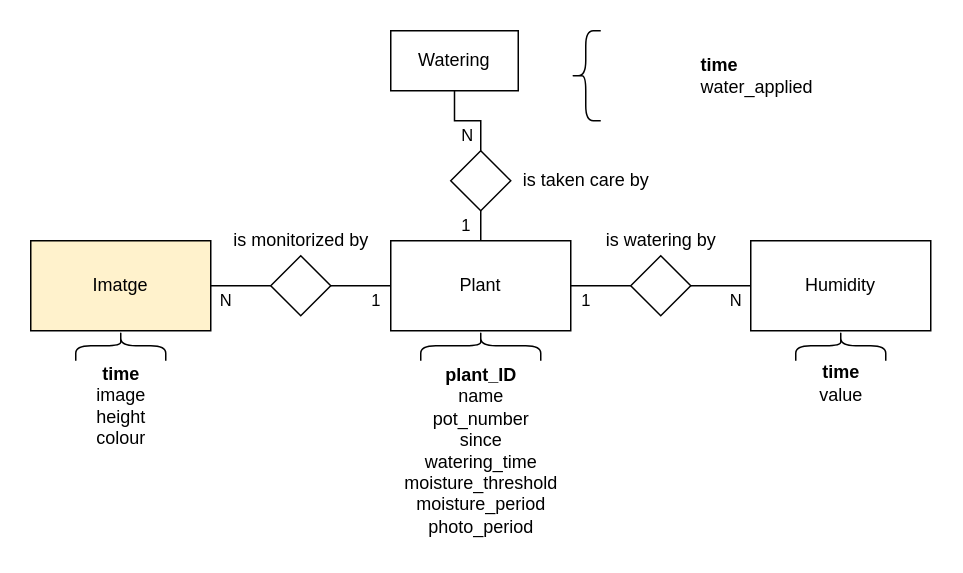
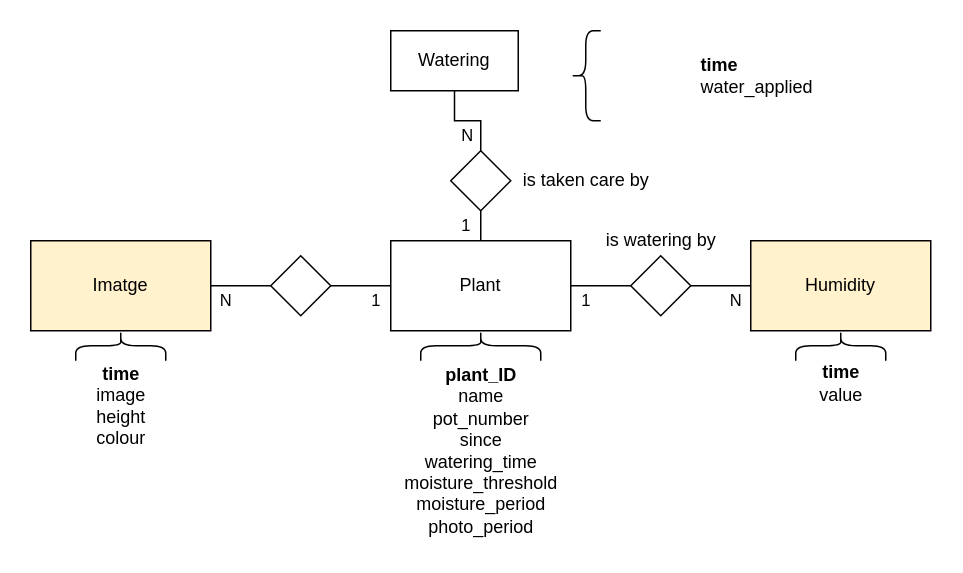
  <mxCell id="0" />
  <mxCell id="1" parent="0" />
- <mxCell id="2" value="Humidity" style="rounded=0;whiteSpace=wrap;html=1;" parent="1" vertex="1"><mxGeometry x="500" y="160" width="120" height="60" as="geometry" /></mxCell>
+ <mxCell id="2" value="Humidity" style="rounded=0;whiteSpace=wrap;html=1;fillColor=#fff2cc;" parent="1" vertex="1"><mxGeometry x="500" y="160" width="120" height="60" as="geometry" /></mxCell>
  <mxCell id="3" value="1" style="edgeStyle=orthogonalEdgeStyle;rounded=0;orthogonalLoop=1;jettySize=auto;html=1;exitX=0.5;exitY=0;exitDx=0;exitDy=0;entryX=0.5;entryY=1;entryDx=0;entryDy=0;endArrow=none;endFill=0;" parent="1" source="4" target="22" edge="1"><mxGeometry y="10" relative="1" as="geometry"><mxPoint as="offset" /></mxGeometry></mxCell>
  <mxCell id="4" value="Plant" style="rounded=0;whiteSpace=wrap;html=1;" parent="1" vertex="1"><mxGeometry x="260" y="160" width="120" height="60" as="geometry" /></mxCell>
  <mxCell id="5" value="N" style="edgeStyle=orthogonalEdgeStyle;rounded=0;orthogonalLoop=1;jettySize=auto;html=1;exitX=1;exitY=0.5;exitDx=0;exitDy=0;entryX=0;entryY=0.5;entryDx=0;entryDy=0;endArrow=none;endFill=0;" parent="1" source="6" target="8" edge="1"><mxGeometry x="-0.5" y="-10" relative="1" as="geometry"><mxPoint as="offset" /></mxGeometry></mxCell>
  <mxCell id="6" value="Imatge" style="rounded=0;whiteSpace=wrap;html=1;fillColor=#fff2cc;" parent="1" vertex="1"><mxGeometry x="20" y="160" width="120" height="60" as="geometry" /></mxCell>
  <mxCell id="7" value="1" style="edgeStyle=orthogonalEdgeStyle;rounded=0;orthogonalLoop=1;jettySize=auto;html=1;exitX=1;exitY=0.5;exitDx=0;exitDy=0;entryX=0;entryY=0.5;entryDx=0;entryDy=0;endArrow=none;endFill=0;" parent="1" source="8" target="4" edge="1"><mxGeometry x="0.5" y="-10" relative="1" as="geometry"><mxPoint as="offset" /></mxGeometry></mxCell>
  <mxCell id="8" value="" style="rhombus;whiteSpace=wrap;html=1;" parent="1" vertex="1"><mxGeometry x="180" y="170" width="40" height="40" as="geometry" /></mxCell>
  <mxCell id="9" value="1" style="edgeStyle=orthogonalEdgeStyle;rounded=0;orthogonalLoop=1;jettySize=auto;html=1;exitX=0;exitY=0.5;exitDx=0;exitDy=0;entryX=1;entryY=0.5;entryDx=0;entryDy=0;endArrow=none;endFill=0;" parent="1" source="11" target="4" edge="1"><mxGeometry x="0.5" y="10" relative="1" as="geometry"><mxPoint as="offset" /></mxGeometry></mxCell>
  <mxCell id="10" value="N" style="edgeStyle=orthogonalEdgeStyle;rounded=0;orthogonalLoop=1;jettySize=auto;html=1;exitX=1;exitY=0.5;exitDx=0;exitDy=0;entryX=0;entryY=0.5;entryDx=0;entryDy=0;endArrow=none;endFill=0;" parent="1" source="11" target="2" edge="1"><mxGeometry x="0.5" y="-10" relative="1" as="geometry"><mxPoint as="offset" /></mxGeometry></mxCell>
  <mxCell id="11" value="" style="rhombus;whiteSpace=wrap;html=1;" parent="1" vertex="1"><mxGeometry x="420" y="170" width="40" height="40" as="geometry" /></mxCell>
- <mxCell id="12" value="is monitorized by" style="text;html=1;resizable=0;points=[];autosize=1;align=center;verticalAlign=top;spacingTop=-4;" parent="1" vertex="1"><mxGeometry x="145" y="150" width="110" height="20" as="geometry" /></mxCell>
  <mxCell id="13" value="is watering by" style="text;html=1;resizable=0;points=[];autosize=1;align=center;verticalAlign=top;spacingTop=-4;" parent="1" vertex="1"><mxGeometry x="390" y="150" width="100" height="20" as="geometry" /></mxCell>
  <mxCell id="14" value="" style="shape=curlyBracket;whiteSpace=wrap;html=1;rounded=1;rotation=90;" parent="1" vertex="1"><mxGeometry x="70" y="200" width="20" height="60" as="geometry" /></mxCell>
  <mxCell id="15" value="&lt;b&gt;time&lt;/b&gt;&lt;br&gt;image&lt;br&gt;height&lt;br&gt;colour" style="text;html=1;align=center;verticalAlign=middle;resizable=0;points=[];;autosize=1;" parent="1" vertex="1"><mxGeometry x="55" y="240" width="50" height="60" as="geometry" /></mxCell>
  <mxCell id="16" value="" style="shape=curlyBracket;whiteSpace=wrap;html=1;rounded=1;rotation=90;" parent="1" vertex="1"><mxGeometry x="310" y="190" width="20" height="80" as="geometry" /></mxCell>
  <mxCell id="17" value="&lt;b&gt;plant_ID&lt;/b&gt;&lt;br&gt;name&lt;br&gt;pot_number&lt;br&gt;since&lt;br&gt;watering_time&lt;br&gt;moisture_threshold&lt;br&gt;moisture_period&lt;br&gt;photo_period" style="text;html=1;align=center;verticalAlign=middle;resizable=0;points=[];;autosize=1;" parent="1" vertex="1"><mxGeometry x="260" y="240" width="120" height="120" as="geometry" /></mxCell>
  <mxCell id="18" value="" style="shape=curlyBracket;whiteSpace=wrap;html=1;rounded=1;rotation=90;" parent="1" vertex="1"><mxGeometry x="550" y="200" width="20" height="60" as="geometry" /></mxCell>
  <mxCell id="19" value="&lt;b&gt;time&lt;/b&gt;&lt;br&gt;value" style="text;html=1;align=center;verticalAlign=middle;resizable=0;points=[];;autosize=1;" parent="1" vertex="1"><mxGeometry x="540" y="240" width="40" height="30" as="geometry" /></mxCell>
  <mxCell id="20" value="Watering" style="rounded=0;whiteSpace=wrap;html=1;" parent="1" vertex="1"><mxGeometry x="260" y="20" width="85" height="40" as="geometry" /></mxCell>
  <mxCell id="21" value="N" style="edgeStyle=orthogonalEdgeStyle;rounded=0;orthogonalLoop=1;jettySize=auto;html=1;exitX=0.5;exitY=0;exitDx=0;exitDy=0;entryX=0.5;entryY=1;entryDx=0;entryDy=0;endArrow=none;endFill=0;" parent="1" source="22" target="20" edge="1"><mxGeometry y="10" relative="1" as="geometry"><mxPoint as="offset" /></mxGeometry></mxCell>
  <mxCell id="22" value="" style="rhombus;whiteSpace=wrap;html=1;" parent="1" vertex="1"><mxGeometry x="300" y="100" width="40" height="40" as="geometry" /></mxCell>
  <mxCell id="23" value="" style="shape=curlyBracket;whiteSpace=wrap;html=1;rounded=1;rotation=0;" parent="1" vertex="1"><mxGeometry x="380" y="20" width="20" height="60" as="geometry" /></mxCell>
  <mxCell id="24" value="&lt;b&gt;time&lt;/b&gt;&lt;br&gt;water_applied" style="text;html=1;align=left;verticalAlign=middle;resizable=0;points=[];;autosize=1;" parent="1" vertex="1"><mxGeometry x="465" y="35" width="90" height="30" as="geometry" /></mxCell>
  <mxCell id="25" value="is taken care by" style="text;html=1;resizable=0;points=[];autosize=1;align=center;verticalAlign=top;spacingTop=-4;" parent="1" vertex="1"><mxGeometry x="340" y="110" width="100" height="20" as="geometry" /></mxCell>
